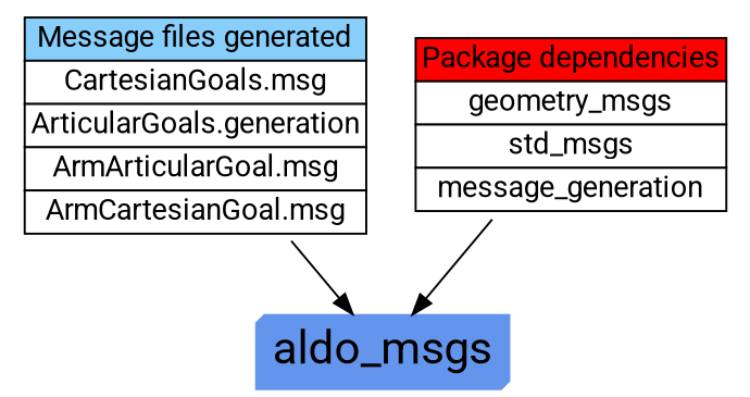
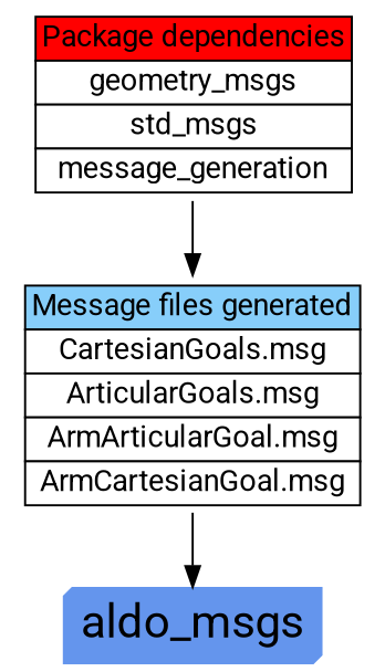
  digraph {
    fontname=Roboto
    nodesep=0.1
    node [fontname=Roboto shape=plaintext]
    edge [fontname=Roboto]
    aldo_msgs [color="#6495ED" fontsize=22 shape=box3d style=filled]
-   n2 [label=<<table BGCOLOR="#FFFFFF" BORDER="0" CELLBORDER="1" CELLSPACING="0">   <tr>     <td ALIGN="CENTER" BGCOLOR="#87CEFA" COLSPAN="1">Message files generated</td>   </tr>   <tr>     <td ALIGN="CENTER" BGCOLOR="#FFFFFF" COLSPAN="1">CartesianGoals.msg</td>   </tr>   <tr>     <td ALIGN="CENTER" BGCOLOR="#FFFFFF" COLSPAN="1">ArticularGoals.generation</td>   </tr>   <tr>     <td ALIGN="CENTER" BGCOLOR="#FFFFFF" COLSPAN="1">ArmArticularGoal.msg</td>   </tr>   <tr>     <td ALIGN="CENTER" BGCOLOR="#FFFFFF" COLSPAN="1">ArmCartesianGoal.msg</td>   </tr> </table> >]
+   n2 [label=<<table BGCOLOR="#FFFFFF" BORDER="0" CELLBORDER="1" CELLSPACING="0">   <tr>     <td ALIGN="CENTER" BGCOLOR="#87CEFA" COLSPAN="1">Message files generated</td>   </tr>   <tr>     <td ALIGN="CENTER" BGCOLOR="#FFFFFF" COLSPAN="1">CartesianGoals.msg</td>   </tr>   <tr>     <td ALIGN="CENTER" BGCOLOR="#FFFFFF" COLSPAN="1">ArticularGoals.msg</td>   </tr>   <tr>     <td ALIGN="CENTER" BGCOLOR="#FFFFFF" COLSPAN="1">ArmArticularGoal.msg</td>   </tr>   <tr>     <td ALIGN="CENTER" BGCOLOR="#FFFFFF" COLSPAN="1">ArmCartesianGoal.msg</td>   </tr> </table> >]
    n3 [label=<<table BGCOLOR="#FFFFFF" BORDER="0" CELLBORDER="1" CELLSPACING="0">   <tr>     <td ALIGN="CENTER" BGCOLOR="#FF0000" COLSPAN="1">Package dependencies</td>   </tr>   <tr>     <td ALIGN="CENTER" BGCOLOR="#FFFFFF" COLSPAN="1">geometry_msgs</td>   </tr>   <tr>     <td ALIGN="CENTER" BGCOLOR="#FFFFFF" COLSPAN="1">std_msgs</td>   </tr>   <tr>     <td ALIGN="CENTER" BGCOLOR="#FFFFFF" COLSPAN="1">message_generation</td>   </tr> </table> >]
    n2 -> aldo_msgs
-   n3 -> aldo_msgs
+   n3 -> n2
  }
